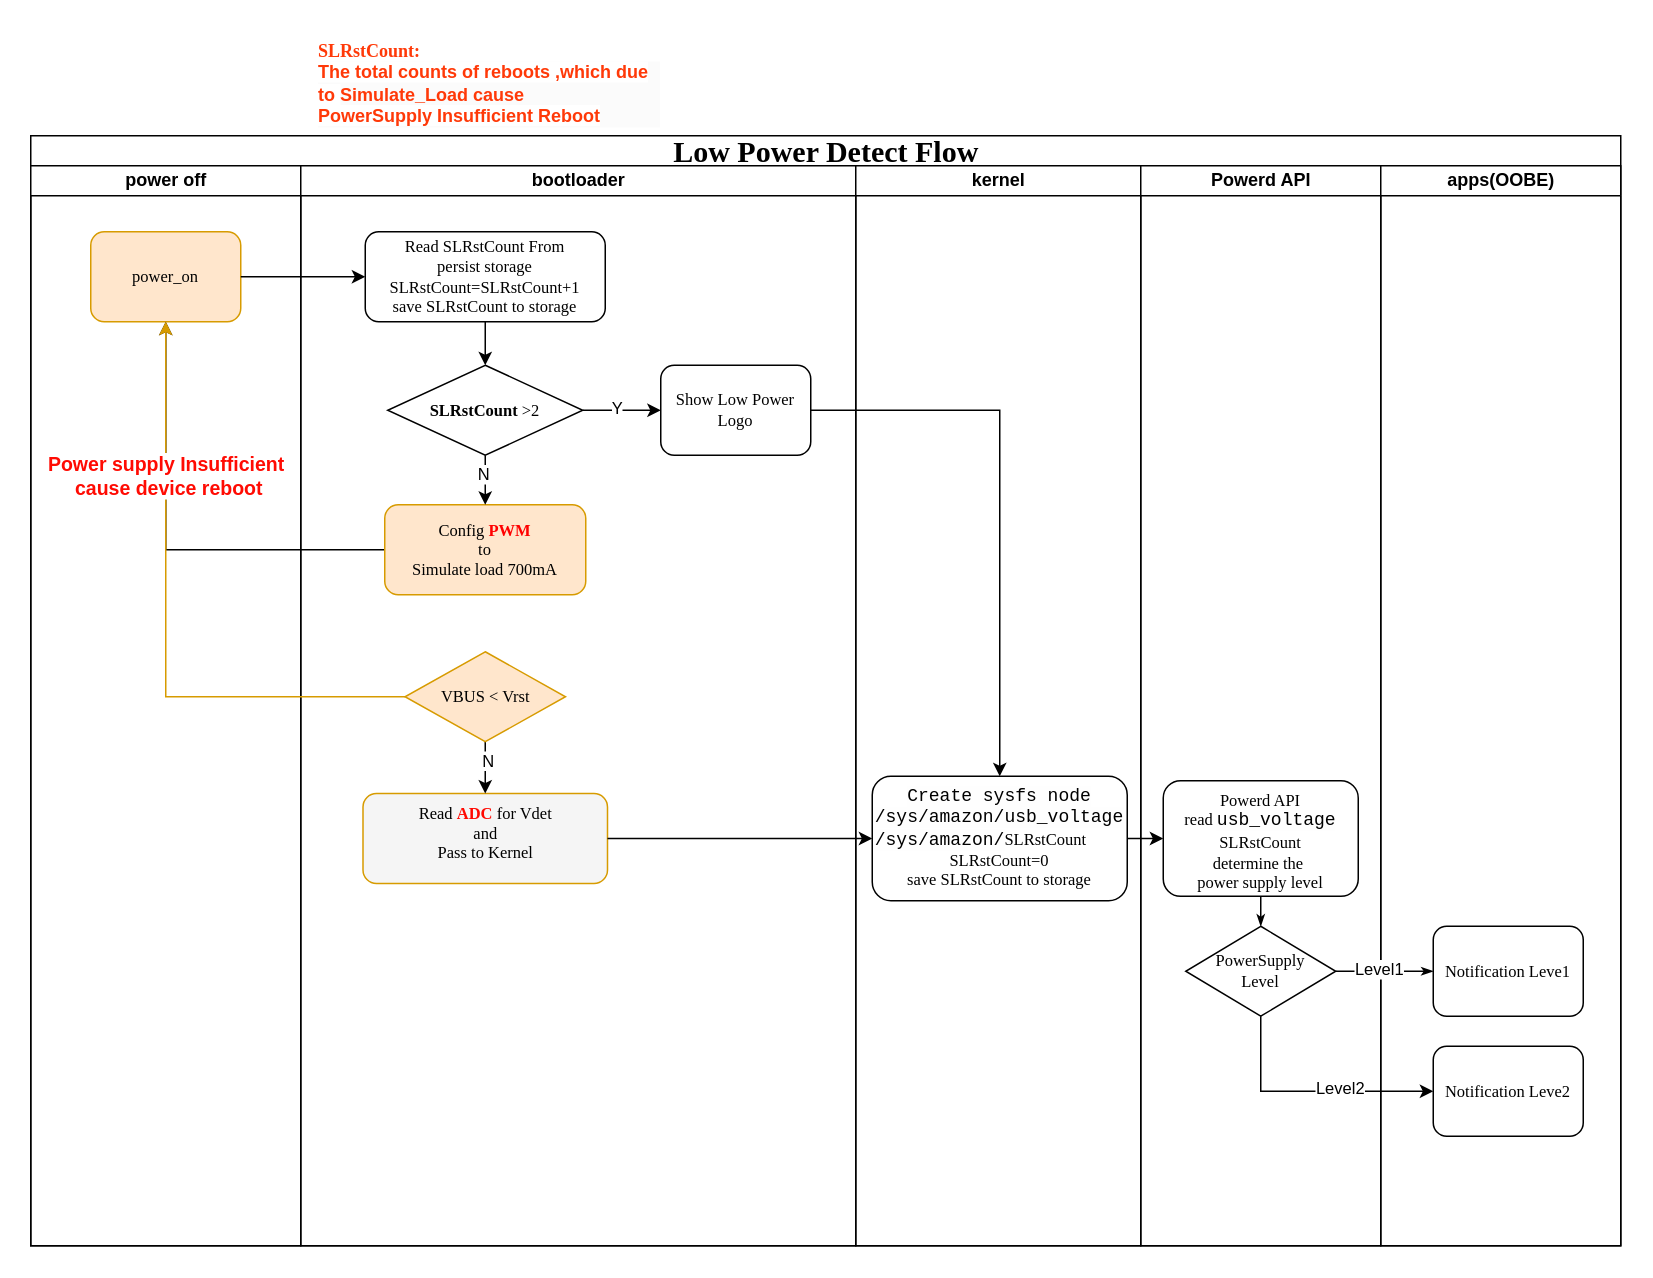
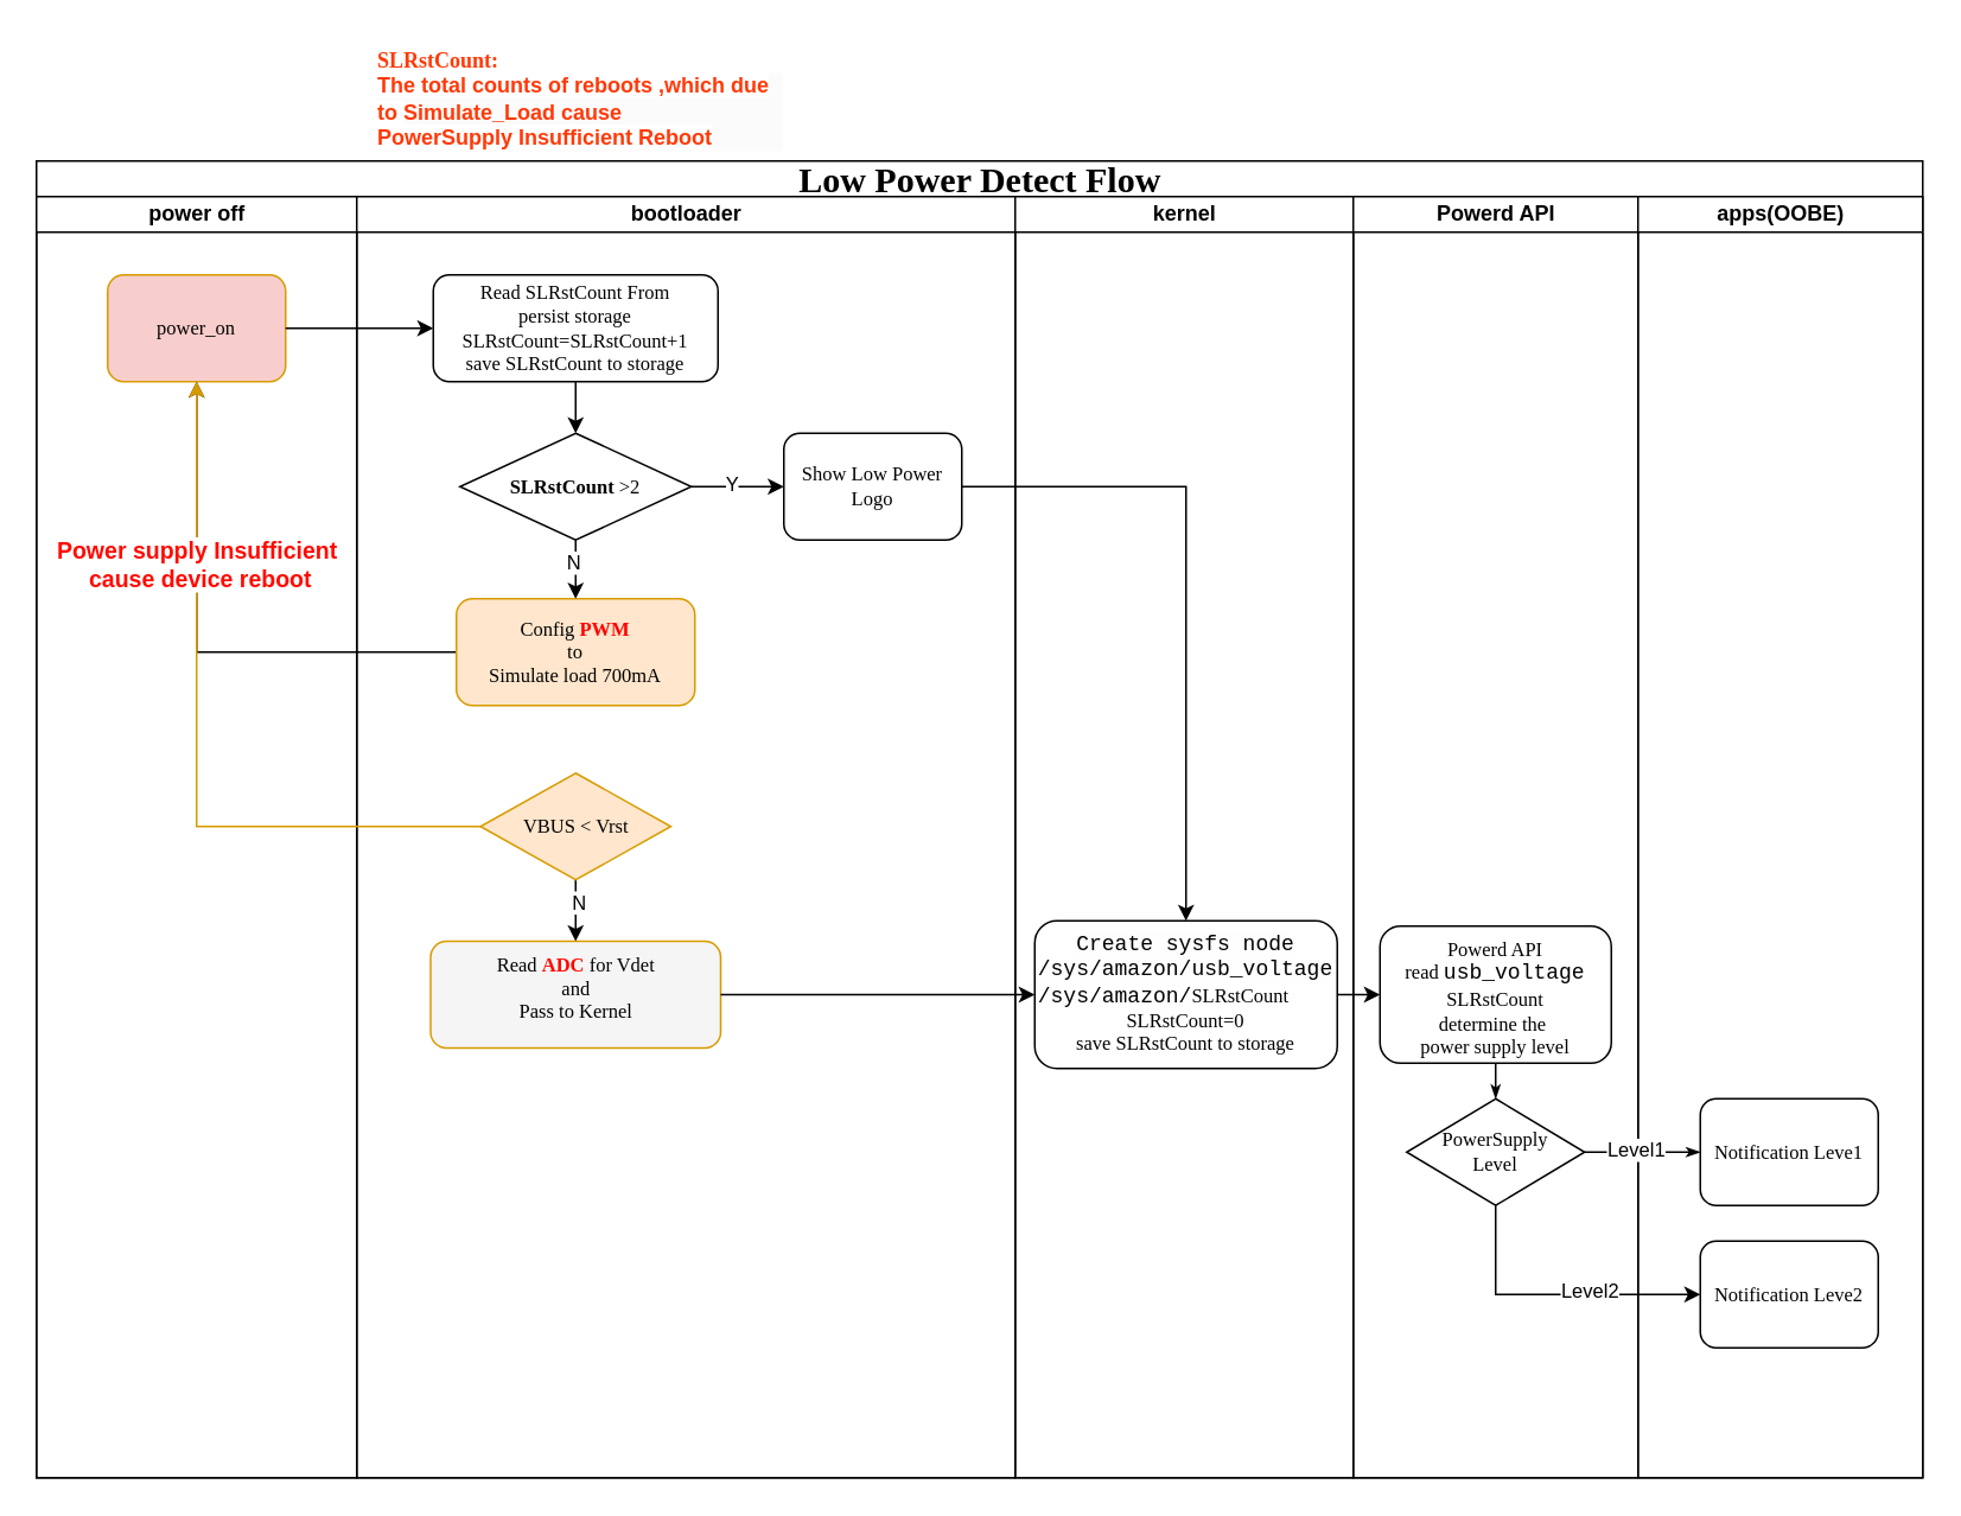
  <mxCell id="0" />
  <mxCell id="1" parent="0" />
  <mxCell id="2" value="&lt;font style=&quot;font-size: 20px;&quot;&gt;Low Power Detect Flow&lt;/font&gt;" style="swimlane;html=1;childLayout=stackLayout;startSize=20;rounded=0;shadow=0;labelBackgroundColor=none;strokeWidth=1;fontFamily=Verdana;fontSize=8;align=center;swimlaneFillColor=default;" parent="1" vertex="1"><mxGeometry x="20" y="90" width="1060" height="740" as="geometry" /></mxCell>
  <mxCell id="3" value="power off" style="swimlane;html=1;startSize=20;" parent="2" vertex="1"><mxGeometry y="20" width="180" height="720" as="geometry" /></mxCell>
- <mxCell id="4" value="power_on" style="rounded=1;whiteSpace=wrap;html=1;shadow=0;labelBackgroundColor=none;strokeWidth=1;fontFamily=Verdana;fontSize=11;align=center;fillColor=#ffe6cc;strokeColor=#d79b00;" parent="3" vertex="1"><mxGeometry x="40" y="44" width="100" height="60" as="geometry" /></mxCell>
+ <mxCell id="4" value="power_on" style="rounded=1;whiteSpace=wrap;html=1;shadow=0;labelBackgroundColor=none;strokeWidth=1;fontFamily=Verdana;fontSize=11;align=center;fillColor=#f8cecc;strokeColor=#d79b00;" parent="3" vertex="1"><mxGeometry x="40" y="44" width="100" height="60" as="geometry" /></mxCell>
  <mxCell id="5" value="bootloader" style="swimlane;html=1;startSize=20;swimlaneFillColor=none;" parent="2" vertex="1"><mxGeometry x="180" y="20" width="370" height="720" as="geometry" /></mxCell>
  <mxCell id="6" value="" style="edgeStyle=orthogonalEdgeStyle;rounded=0;orthogonalLoop=1;jettySize=auto;html=1;" parent="5" source="7" target="4" edge="1"><mxGeometry relative="1" as="geometry" /></mxCell>
  <mxCell id="7" value="Config &lt;b&gt;&lt;font color=&quot;#ff0000&quot;&gt;PWM&lt;/font&gt;&lt;/b&gt;&lt;br&gt;to &lt;br&gt;Simulate load 700mA" style="rounded=1;whiteSpace=wrap;html=1;shadow=0;labelBackgroundColor=none;strokeWidth=1;fontFamily=Verdana;fontSize=11;align=center;fillColor=#ffe6cc;strokeColor=#d79b00;" parent="5" vertex="1"><mxGeometry x="56" y="226" width="134" height="60" as="geometry" /></mxCell>
  <mxCell id="8" value="Read &lt;b&gt;&lt;font color=&quot;#ff0800&quot;&gt;ADC&lt;/font&gt;&lt;/b&gt; for Vdet&lt;div&gt;and&lt;/div&gt;&lt;div&gt;Pass to Kernel&lt;/div&gt;" style="rounded=1;whiteSpace=wrap;html=1;shadow=0;labelBackgroundColor=none;strokeWidth=1;fontFamily=Verdana;fontSize=11;align=center;verticalAlign=top;fillColor=#f5f5f5;strokeColor=#d79b00;" parent="5" vertex="1"><mxGeometry x="41.5" y="418.5" width="163" height="60" as="geometry" /></mxCell>
  <mxCell id="9" value="" style="edgeStyle=orthogonalEdgeStyle;rounded=0;orthogonalLoop=1;jettySize=auto;html=1;" parent="5" source="11" target="8" edge="1"><mxGeometry relative="1" as="geometry" /></mxCell>
  <mxCell id="10" value="N" style="edgeLabel;html=1;align=center;verticalAlign=middle;resizable=0;points=[];" parent="9" vertex="1" connectable="0"><mxGeometry x="-0.489" y="1" relative="1" as="geometry"><mxPoint as="offset" /></mxGeometry></mxCell>
  <mxCell id="11" value="&lt;span style=&quot;font-size: 11px;&quot;&gt;VBUS &amp;lt; Vrst&lt;/span&gt;" style="rhombus;whiteSpace=wrap;html=1;rounded=0;shadow=0;labelBackgroundColor=none;strokeWidth=1;fontFamily=Verdana;fontSize=8;align=center;fillColor=#ffe6cc;strokeColor=#d79b00;" parent="5" vertex="1"><mxGeometry x="69.5" y="324" width="107" height="60" as="geometry" /></mxCell>
  <mxCell id="12" value="" style="edgeStyle=orthogonalEdgeStyle;rounded=0;orthogonalLoop=1;jettySize=auto;html=1;" parent="5" source="13" target="16" edge="1"><mxGeometry relative="1" as="geometry" /></mxCell>
  <mxCell id="13" value="Read SLRstCount From&lt;div&gt;persist storage&lt;/div&gt;&lt;div&gt;SLRstCount=&lt;span style=&quot;background-color: initial;&quot;&gt;SLRstCount+1&lt;/span&gt;&lt;/div&gt;&lt;div&gt;save&amp;nbsp;&lt;span style=&quot;background-color: initial;&quot;&gt;SLRstCount to storage&lt;/span&gt;&lt;/div&gt;" style="rounded=1;whiteSpace=wrap;html=1;shadow=0;labelBackgroundColor=none;strokeWidth=1;fontFamily=Verdana;fontSize=11;align=center;" parent="5" vertex="1"><mxGeometry x="43" y="44" width="160" height="60" as="geometry" /></mxCell>
  <mxCell id="14" value="" style="edgeStyle=orthogonalEdgeStyle;rounded=0;orthogonalLoop=1;jettySize=auto;html=1;" parent="5" source="16" target="7" edge="1"><mxGeometry relative="1" as="geometry" /></mxCell>
  <mxCell id="15" value="N" style="edgeLabel;html=1;align=center;verticalAlign=middle;resizable=0;points=[];" parent="14" vertex="1" connectable="0"><mxGeometry x="0.382" y="-2" relative="1" as="geometry"><mxPoint y="-6" as="offset" /></mxGeometry></mxCell>
  <mxCell id="16" value="&lt;b style=&quot;font-size: 11px;&quot;&gt;SLRstCount&lt;/b&gt;&lt;span style=&quot;font-size: 11px;&quot;&gt;&amp;nbsp;&amp;gt;2&lt;/span&gt;" style="rhombus;whiteSpace=wrap;html=1;rounded=0;shadow=0;labelBackgroundColor=none;strokeWidth=1;fontFamily=Verdana;fontSize=8;align=center;" parent="5" vertex="1"><mxGeometry x="58" y="133" width="130" height="60" as="geometry" /></mxCell>
  <mxCell id="17" value="Show Low Power&lt;div&gt;Logo&lt;/div&gt;" style="rounded=1;whiteSpace=wrap;html=1;shadow=0;labelBackgroundColor=none;strokeWidth=1;fontFamily=Verdana;fontSize=11;align=center;" parent="5" vertex="1"><mxGeometry x="240" y="133" width="100" height="60" as="geometry" /></mxCell>
  <mxCell id="18" value="" style="edgeStyle=orthogonalEdgeStyle;rounded=0;orthogonalLoop=1;jettySize=auto;html=1;" parent="5" source="16" target="17" edge="1"><mxGeometry relative="1" as="geometry" /></mxCell>
  <mxCell id="19" value="Y" style="edgeLabel;html=1;align=center;verticalAlign=middle;resizable=0;points=[];" parent="18" vertex="1" connectable="0"><mxGeometry x="-0.154" y="2" relative="1" as="geometry"><mxPoint as="offset" /></mxGeometry></mxCell>
  <mxCell id="20" value="kernel" style="swimlane;html=1;startSize=20;fillColor=#FFFFFF;strokeColor=#000000;swimlaneFillColor=none;" parent="2" vertex="1"><mxGeometry x="550" y="20" width="190" height="720" as="geometry" /></mxCell>
  <mxCell id="21" value="&lt;span style=&quot;font-family: Monaco, Menlo, Consolas, &amp;quot;Courier New&amp;quot;, monospace; font-size: 12px; font-variant-ligatures: none; text-align: left; white-space-collapse: preserve; background-color: rgba(232, 232, 232, 0.04);&quot;&gt;Create sysfs node&lt;br&gt;/sys/amazon/usb_voltage&lt;/span&gt;&lt;div&gt;&lt;div style=&quot;text-align: left;&quot;&gt;&lt;span style=&quot;font-family: Monaco, Menlo, Consolas, &amp;quot;Courier New&amp;quot;, monospace; font-size: 12px; font-variant-ligatures: none; white-space-collapse: preserve; background-color: rgba(232, 232, 232, 0.04);&quot;&gt;/sys/amazon/&lt;/span&gt;&lt;span style=&quot;background-color: initial; text-align: center;&quot;&gt;&lt;font&gt;SLRstCount&lt;/font&gt;&lt;/span&gt;&lt;/div&gt;&lt;div&gt;SLRstCount=0&lt;/div&gt;&lt;div&gt;save&amp;nbsp;&lt;span style=&quot;background-color: initial;&quot;&gt;SLRstCount to storage&lt;/span&gt;&lt;/div&gt;&lt;/div&gt;" style="rounded=1;whiteSpace=wrap;html=1;shadow=0;labelBackgroundColor=none;strokeWidth=1;fontFamily=Verdana;fontSize=11;align=center;verticalAlign=top;fontColor=default;" parent="20" vertex="1"><mxGeometry x="11" y="407" width="170" height="83" as="geometry" /></mxCell>
  <mxCell id="22" value="Powerd API" style="swimlane;html=1;startSize=20;" parent="2" vertex="1"><mxGeometry x="740" y="20" width="160" height="720" as="geometry" /></mxCell>
  <mxCell id="23" value="Powerd API&lt;div&gt;read&amp;nbsp;&lt;span style=&quot;background-color: rgba(232, 232, 232, 0.04); font-family: Monaco, Menlo, Consolas, &amp;quot;Courier New&amp;quot;, monospace; font-size: 12px; font-variant-ligatures: none; text-align: left; white-space-collapse: preserve;&quot;&gt;usb_voltage&lt;/span&gt;&lt;/div&gt;&lt;div&gt;&lt;span style=&quot;&quot;&gt;SLRstCount&lt;/span&gt;&lt;span style=&quot;background-color: rgba(232, 232, 232, 0.04); font-family: Monaco, Menlo, Consolas, &amp;quot;Courier New&amp;quot;, monospace; font-size: 12px; font-variant-ligatures: none; text-align: left; white-space-collapse: preserve;&quot;&gt;&lt;/span&gt;&lt;/div&gt;&lt;div&gt;determine the&amp;nbsp;&lt;/div&gt;&lt;div&gt;power supply level&lt;/div&gt;" style="rounded=1;whiteSpace=wrap;html=1;shadow=0;labelBackgroundColor=none;strokeWidth=1;fontFamily=Verdana;fontSize=11;align=center;verticalAlign=top;fontColor=default;" parent="22" vertex="1"><mxGeometry x="15" y="410" width="130" height="77" as="geometry" /></mxCell>
  <mxCell id="24" value="PowerSupply&lt;br&gt;Level" style="rhombus;whiteSpace=wrap;html=1;rounded=0;shadow=0;labelBackgroundColor=none;strokeWidth=1;fontFamily=Verdana;fontSize=11;align=center;" parent="22" vertex="1"><mxGeometry x="30" y="507" width="100" height="60" as="geometry" /></mxCell>
  <mxCell id="25" style="edgeStyle=orthogonalEdgeStyle;rounded=1;html=1;labelBackgroundColor=none;startArrow=none;startFill=0;startSize=5;endArrow=classicThin;endFill=1;endSize=5;jettySize=auto;orthogonalLoop=1;strokeColor=#000000;strokeWidth=1;fontFamily=Verdana;fontSize=8;fontColor=#000000;" parent="22" source="23" target="24" edge="1"><mxGeometry relative="1" as="geometry" /></mxCell>
  <mxCell id="26" value="apps(OOBE)" style="swimlane;html=1;startSize=20;" parent="2" vertex="1"><mxGeometry x="900" y="20" width="160" height="720" as="geometry" /></mxCell>
  <mxCell id="27" value="Notification Leve2" style="rounded=1;whiteSpace=wrap;html=1;shadow=0;labelBackgroundColor=none;strokeWidth=1;fontFamily=Verdana;fontSize=11;align=center;" parent="26" vertex="1"><mxGeometry x="35" y="587" width="100" height="60" as="geometry" /></mxCell>
  <mxCell id="28" value="Notification Leve1" style="rounded=1;whiteSpace=wrap;html=1;shadow=0;labelBackgroundColor=none;strokeWidth=1;fontFamily=Verdana;fontSize=11;align=center;" parent="26" vertex="1"><mxGeometry x="35" y="507" width="100" height="60" as="geometry" /></mxCell>
  <mxCell id="29" style="edgeStyle=orthogonalEdgeStyle;rounded=0;orthogonalLoop=1;jettySize=auto;html=1;entryX=0.5;entryY=1;entryDx=0;entryDy=0;exitX=0;exitY=0.5;exitDx=0;exitDy=0;fillColor=#ffe6cc;strokeColor=#d79b00;" parent="2" source="11" target="4" edge="1"><mxGeometry relative="1" as="geometry"><mxPoint x="130" y="431" as="sourcePoint" /><mxPoint x="70" y="144" as="targetPoint" /><Array as="points"><mxPoint x="90" y="374" /></Array></mxGeometry></mxCell>
  <mxCell id="30" value="&lt;b&gt;&lt;font color=&quot;#ff0b03&quot; style=&quot;font-size: 13px;&quot;&gt;Power supply Insufficient&amp;nbsp;&lt;br&gt;cause device reboot&lt;/font&gt;&lt;/b&gt;" style="edgeLabel;html=1;align=center;verticalAlign=middle;resizable=0;points=[];" parent="29" vertex="1" connectable="0"><mxGeometry x="0.5" y="-1" relative="1" as="geometry"><mxPoint as="offset" /></mxGeometry></mxCell>
  <mxCell id="31" value="" style="edgeStyle=orthogonalEdgeStyle;rounded=0;orthogonalLoop=1;jettySize=auto;html=1;" parent="2" source="8" target="21" edge="1"><mxGeometry relative="1" as="geometry" /></mxCell>
  <mxCell id="32" value="" style="edgeStyle=orthogonalEdgeStyle;rounded=0;orthogonalLoop=1;jettySize=auto;html=1;" parent="2" source="21" target="23" edge="1"><mxGeometry relative="1" as="geometry" /></mxCell>
  <mxCell id="33" style="edgeStyle=orthogonalEdgeStyle;rounded=1;html=1;labelBackgroundColor=none;startArrow=none;startFill=0;startSize=5;endArrow=classicThin;endFill=1;endSize=5;jettySize=auto;orthogonalLoop=1;strokeWidth=1;fontFamily=Verdana;fontSize=8" parent="2" source="24" target="28" edge="1"><mxGeometry relative="1" as="geometry" /></mxCell>
  <mxCell id="34" value="Level1" style="edgeLabel;html=1;align=center;verticalAlign=middle;resizable=0;points=[];" parent="33" vertex="1" connectable="0"><mxGeometry x="-0.133" y="2" relative="1" as="geometry"><mxPoint as="offset" /></mxGeometry></mxCell>
  <mxCell id="35" style="edgeStyle=orthogonalEdgeStyle;rounded=0;orthogonalLoop=1;jettySize=auto;html=1;entryX=0;entryY=0.5;entryDx=0;entryDy=0;exitX=0.5;exitY=1;exitDx=0;exitDy=0;" parent="2" source="24" target="27" edge="1"><mxGeometry relative="1" as="geometry" /></mxCell>
  <mxCell id="36" value="Level2" style="edgeLabel;html=1;align=center;verticalAlign=middle;resizable=0;points=[];" parent="35" vertex="1" connectable="0"><mxGeometry x="0.239" y="3" relative="1" as="geometry"><mxPoint as="offset" /></mxGeometry></mxCell>
  <mxCell id="37" value="" style="edgeStyle=orthogonalEdgeStyle;rounded=0;orthogonalLoop=1;jettySize=auto;html=1;" parent="2" source="4" target="13" edge="1"><mxGeometry relative="1" as="geometry" /></mxCell>
  <mxCell id="38" style="edgeStyle=orthogonalEdgeStyle;rounded=0;orthogonalLoop=1;jettySize=auto;html=1;entryX=0.5;entryY=0;entryDx=0;entryDy=0;" parent="2" source="17" target="21" edge="1"><mxGeometry relative="1" as="geometry" /></mxCell>
  <mxCell id="39" value="&lt;b&gt;&lt;font color=&quot;#ff3908&quot;&gt;&lt;span style=&quot;font-family: Verdana;&quot;&gt;SLRstCount:&lt;/span&gt;&lt;br style=&quot;forced-color-adjust: none; font-family: Verdana; font-style: normal; font-variant-ligatures: normal; font-variant-caps: normal; letter-spacing: normal; orphans: 2; text-indent: 0px; text-transform: none; widows: 2; word-spacing: 0px; -webkit-text-stroke-width: 0px; white-space: normal; background-color: rgb(251, 251, 251); text-decoration-thickness: initial; text-decoration-style: initial; text-decoration-color: initial;&quot;&gt;&lt;/font&gt;&lt;/b&gt;&lt;div style=&quot;forced-color-adjust: none; font-family: Verdana; font-style: normal; font-variant-ligatures: normal; font-variant-caps: normal; letter-spacing: normal; orphans: 2; text-indent: 0px; text-transform: none; widows: 2; word-spacing: 0px; -webkit-text-stroke-width: 0px; white-space: normal; background-color: rgb(251, 251, 251); text-decoration-thickness: initial; text-decoration-style: initial; text-decoration-color: initial;&quot;&gt;&lt;span style=&quot;font-family: &amp;quot;Amazon Ember&amp;quot;, &amp;quot;Amazon Ember Arabic&amp;quot;, Arial, sans-serif; background-color: rgb(255, 255, 255);&quot;&gt;&lt;b style=&quot;&quot;&gt;&lt;font color=&quot;#ff3908&quot;&gt;The total counts of reboots ,which due to&amp;nbsp;&lt;/font&gt;&lt;/b&gt;&lt;/span&gt;&lt;b style=&quot;font-family: &amp;quot;Amazon Ember&amp;quot;, &amp;quot;Amazon Ember Arabic&amp;quot;, Arial, sans-serif;&quot;&gt;&lt;font color=&quot;#ff3908&quot;&gt;Simulate_Load cause&amp;nbsp;&lt;/font&gt;&lt;/b&gt;&lt;/div&gt;&lt;div style=&quot;forced-color-adjust: none; font-family: Verdana; font-style: normal; font-variant-ligatures: normal; font-variant-caps: normal; letter-spacing: normal; orphans: 2; text-indent: 0px; text-transform: none; widows: 2; word-spacing: 0px; -webkit-text-stroke-width: 0px; white-space: normal; background-color: rgb(251, 251, 251); text-decoration-thickness: initial; text-decoration-style: initial; text-decoration-color: initial;&quot;&gt;&lt;span style=&quot;font-family: &amp;quot;Amazon Ember&amp;quot;, &amp;quot;Amazon Ember Arabic&amp;quot;, Arial, sans-serif; background-color: rgb(255, 255, 255);&quot;&gt;&lt;b style=&quot;&quot;&gt;&lt;font color=&quot;#ff3908&quot;&gt;PowerSupply Insufficient Reboot&lt;br&gt;&lt;/font&gt;&lt;/b&gt;&lt;/span&gt;&lt;/div&gt;" style="text;whiteSpace=wrap;html=1;align=left;" parent="1" vertex="1"><mxGeometry x="210" y="20" width="230" height="60" as="geometry" /></mxCell>
